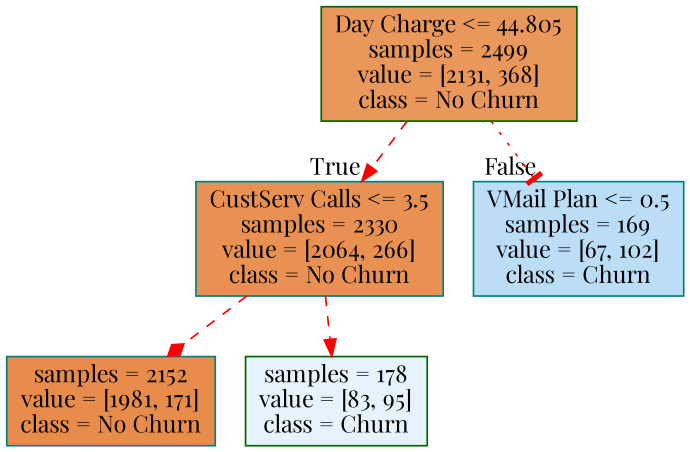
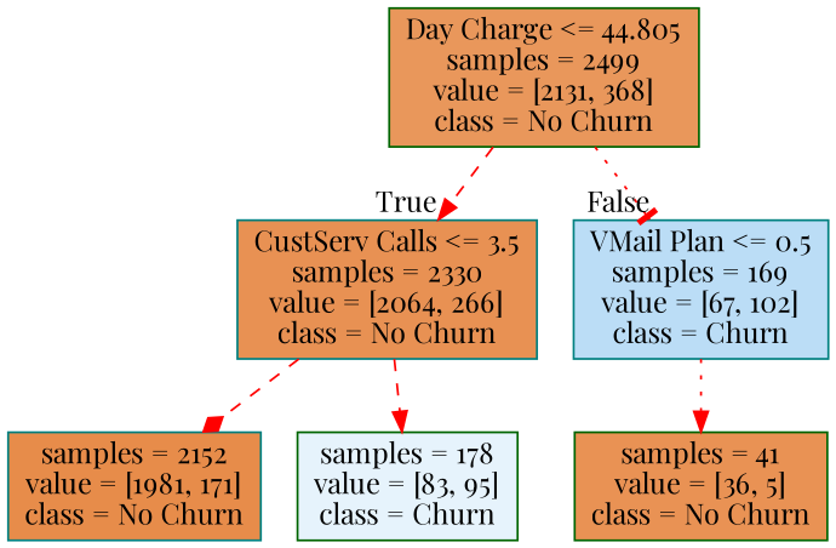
  digraph {
    fontname="Playfair Display"
    node [color=darkgreen fontname="Playfair Display" shape=box style=filled]
    edge [arrowhead=normal color=red fontname="Playfair Display" style=dashed]
    n1 [fillcolor="#e9975b" label="Day Charge <= 44.805\nsamples = 2499\nvalue = [2131, 368]\nclass = No Churn"]
    n2 [color=teal fillcolor="#e89153" label="CustServ Calls <= 3.5\nsamples = 2330\nvalue = [2064, 266]\nclass = No Churn"]
    n3 [color=teal fillcolor="#bbddf6" label="VMail Plan <= 0.5\nsamples = 169\nvalue = [67, 102]\nclass = Churn"]
    n4 [color=teal fillcolor="#e78c4a" label="samples = 2152\nvalue = [1981, 171]\nclass = No Churn"]
    n5 [fillcolor="#e6f3fc" label="samples = 178\nvalue = [83, 95]\nclass = Churn"]
+   n6 [fillcolor="#e99254" label="samples = 41\nvalue = [36, 5]\nclass = No Churn"]
    n1 -> n2 [headlabel=True labelangle=45 labeldistance=2.5]
    n1 -> n3 [arrowhead=tee headlabel=False labelangle=-45 labeldistance=2.5 style=dotted]
    n2 -> n4 [arrowhead=diamond]
    n2 -> n5
+   n3 -> n6 [style=dotted]
  }
